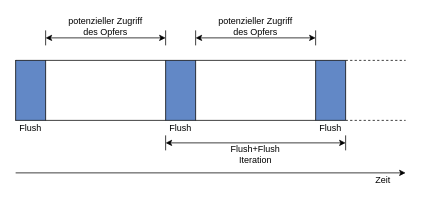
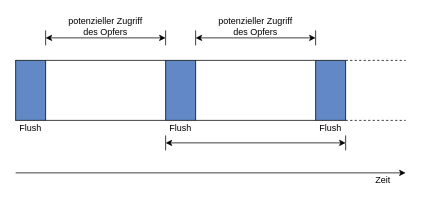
  <mxCell id="0" />
  <mxCell id="1" parent="0" />
  <mxCell id="2" value="" style="rounded=0;whiteSpace=wrap;html=1;strokeColor=none;fillColor=#2056ae;opacity=70;" parent="1" vertex="1"><mxGeometry x="20" y="80" width="40" height="80" as="geometry" /></mxCell>
  <mxCell id="3" value="" style="rounded=0;whiteSpace=wrap;html=1;strokeColor=none;fillColor=#2056ae;opacity=70;" parent="1" vertex="1"><mxGeometry x="420" y="80" width="40" height="80" as="geometry" /></mxCell>
  <mxCell id="4" value="" style="rounded=0;whiteSpace=wrap;html=1;strokeColor=none;fillColor=#2056ae;opacity=70;" parent="1" vertex="1"><mxGeometry x="220" y="80" width="40" height="80" as="geometry" /></mxCell>
  <mxCell id="5" value="" style="endArrow=classic;html=1;" parent="1" edge="1"><mxGeometry width="50" height="50" relative="1" as="geometry"><mxPoint x="20" y="230" as="sourcePoint" /><mxPoint x="540" y="230" as="targetPoint" /></mxGeometry></mxCell>
  <mxCell id="6" value="Zeit" style="text;html=1;strokeColor=none;fillColor=none;align=center;verticalAlign=middle;whiteSpace=wrap;rounded=0;" parent="1" vertex="1"><mxGeometry x="490" y="230" width="40" height="20" as="geometry" /></mxCell>
  <mxCell id="7" value="" style="endArrow=none;html=1;" parent="1" edge="1"><mxGeometry width="50" height="50" relative="1" as="geometry"><mxPoint x="20" y="160" as="sourcePoint" /><mxPoint x="460" y="160" as="targetPoint" /></mxGeometry></mxCell>
  <mxCell id="8" value="" style="endArrow=none;html=1;rounded=0;strokeWidth=1;endSize=6;startSize=6;sourcePerimeterSpacing=0;shadow=0;sketch=0;" parent="1" edge="1"><mxGeometry width="50" height="50" relative="1" as="geometry"><mxPoint x="20" y="80" as="sourcePoint" /><mxPoint x="460" y="80" as="targetPoint" /></mxGeometry></mxCell>
  <mxCell id="9" value="" style="endArrow=none;dashed=1;html=1;" parent="1" edge="1"><mxGeometry width="50" height="50" relative="1" as="geometry"><mxPoint x="460" y="160" as="sourcePoint" /><mxPoint x="540" y="160" as="targetPoint" /></mxGeometry></mxCell>
  <mxCell id="10" value="" style="endArrow=none;dashed=1;html=1;" parent="1" edge="1"><mxGeometry width="50" height="50" relative="1" as="geometry"><mxPoint x="460" y="80" as="sourcePoint" /><mxPoint x="540" y="80" as="targetPoint" /></mxGeometry></mxCell>
  <mxCell id="11" value="" style="endArrow=none;html=1;" parent="1" edge="1"><mxGeometry width="50" height="50" relative="1" as="geometry"><mxPoint x="420" y="160" as="sourcePoint" /><mxPoint x="420" y="80" as="targetPoint" /></mxGeometry></mxCell>
  <mxCell id="12" value="" style="endArrow=none;html=1;" parent="1" edge="1"><mxGeometry width="50" height="50" relative="1" as="geometry"><mxPoint x="220" y="160" as="sourcePoint" /><mxPoint x="220" y="80" as="targetPoint" /></mxGeometry></mxCell>
  <mxCell id="13" value="Flush" style="text;html=1;strokeColor=none;fillColor=none;align=center;verticalAlign=middle;whiteSpace=wrap;rounded=0;" parent="1" vertex="1"><mxGeometry x="20" y="160.4" width="40" height="20" as="geometry" /></mxCell>
  <mxCell id="14" value="Flush" style="text;html=1;strokeColor=none;fillColor=none;align=center;verticalAlign=middle;whiteSpace=wrap;rounded=0;" parent="1" vertex="1"><mxGeometry x="220" y="160.4" width="40" height="20" as="geometry" /></mxCell>
  <mxCell id="15" value="Flush" style="text;html=1;strokeColor=none;fillColor=none;align=center;verticalAlign=middle;whiteSpace=wrap;rounded=0;" parent="1" vertex="1"><mxGeometry x="420" y="160.4" width="40" height="20" as="geometry" /></mxCell>
  <mxCell id="16" value="" style="endArrow=classic;startArrow=classic;html=1;" parent="1" edge="1"><mxGeometry width="50" height="50" relative="1" as="geometry"><mxPoint x="220" y="190" as="sourcePoint" /><mxPoint x="460" y="190" as="targetPoint" /></mxGeometry></mxCell>
  <mxCell id="17" value="" style="endArrow=none;html=1;" parent="1" edge="1"><mxGeometry width="50" height="50" relative="1" as="geometry"><mxPoint x="220" y="200" as="sourcePoint" /><mxPoint x="220" y="180" as="targetPoint" /></mxGeometry></mxCell>
  <mxCell id="18" value="" style="endArrow=none;html=1;" parent="1" edge="1"><mxGeometry width="50" height="50" relative="1" as="geometry"><mxPoint x="460" y="200" as="sourcePoint" /><mxPoint x="460" y="180" as="targetPoint" /></mxGeometry></mxCell>
- <mxCell id="19" value="Flush+Flush&lt;br&gt;Iteration" style="text;html=1;strokeColor=none;fillColor=none;align=center;verticalAlign=middle;whiteSpace=wrap;rounded=0;" parent="1" vertex="1"><mxGeometry x="300" y="190" width="80" height="30" as="geometry" /></mxCell>
  <mxCell id="20" value="" style="endArrow=classic;startArrow=classic;html=1;" parent="1" edge="1"><mxGeometry width="50" height="50" relative="1" as="geometry"><mxPoint x="60" y="50" as="sourcePoint" /><mxPoint x="220" y="50" as="targetPoint" /></mxGeometry></mxCell>
  <mxCell id="21" value="" style="endArrow=none;html=1;" parent="1" edge="1"><mxGeometry width="50" height="50" relative="1" as="geometry"><mxPoint x="60" y="60" as="sourcePoint" /><mxPoint x="60" y="40" as="targetPoint" /></mxGeometry></mxCell>
  <mxCell id="22" value="" style="endArrow=none;html=1;" parent="1" edge="1"><mxGeometry width="50" height="50" relative="1" as="geometry"><mxPoint x="220" y="60" as="sourcePoint" /><mxPoint x="220" y="40" as="targetPoint" /></mxGeometry></mxCell>
  <mxCell id="23" value="potenzieller Zugriff des Opfers" style="text;html=1;strokeColor=none;fillColor=none;align=center;verticalAlign=middle;whiteSpace=wrap;rounded=0;" parent="1" vertex="1"><mxGeometry x="80" y="20" width="120" height="30" as="geometry" /></mxCell>
  <mxCell id="24" value="" style="endArrow=none;html=1;" parent="1" edge="1"><mxGeometry width="50" height="50" relative="1" as="geometry"><mxPoint x="260" y="160" as="sourcePoint" /><mxPoint x="260" y="80" as="targetPoint" /></mxGeometry></mxCell>
  <mxCell id="25" value="" style="endArrow=none;html=1;" parent="1" edge="1"><mxGeometry width="50" height="50" relative="1" as="geometry"><mxPoint x="60" y="160" as="sourcePoint" /><mxPoint x="60" y="80" as="targetPoint" /></mxGeometry></mxCell>
  <mxCell id="26" value="" style="endArrow=none;html=1;rounded=0;" parent="1" edge="1"><mxGeometry width="50" height="50" relative="1" as="geometry"><mxPoint x="20" y="160.5" as="sourcePoint" /><mxPoint x="20" y="79.5" as="targetPoint" /></mxGeometry></mxCell>
  <mxCell id="27" value="" style="endArrow=none;html=1;" parent="1" edge="1"><mxGeometry width="50" height="50" relative="1" as="geometry"><mxPoint x="460" y="160" as="sourcePoint" /><mxPoint x="460" y="80" as="targetPoint" /></mxGeometry></mxCell>
  <mxCell id="28" value="" style="endArrow=classic;startArrow=classic;html=1;" edge="1" parent="1"><mxGeometry width="50" height="50" relative="1" as="geometry"><mxPoint x="260" y="50" as="sourcePoint" /><mxPoint x="420" y="50" as="targetPoint" /></mxGeometry></mxCell>
  <mxCell id="29" value="" style="endArrow=none;html=1;" edge="1" parent="1"><mxGeometry width="50" height="50" relative="1" as="geometry"><mxPoint x="260" y="60" as="sourcePoint" /><mxPoint x="260" y="40" as="targetPoint" /></mxGeometry></mxCell>
  <mxCell id="30" value="" style="endArrow=none;html=1;" edge="1" parent="1"><mxGeometry width="50" height="50" relative="1" as="geometry"><mxPoint x="420" y="60" as="sourcePoint" /><mxPoint x="420" y="40" as="targetPoint" /></mxGeometry></mxCell>
  <mxCell id="31" value="potenzieller Zugriff des Opfers" style="text;html=1;strokeColor=none;fillColor=none;align=center;verticalAlign=middle;whiteSpace=wrap;rounded=0;" vertex="1" parent="1"><mxGeometry x="280" y="20" width="120" height="30" as="geometry" /></mxCell>
